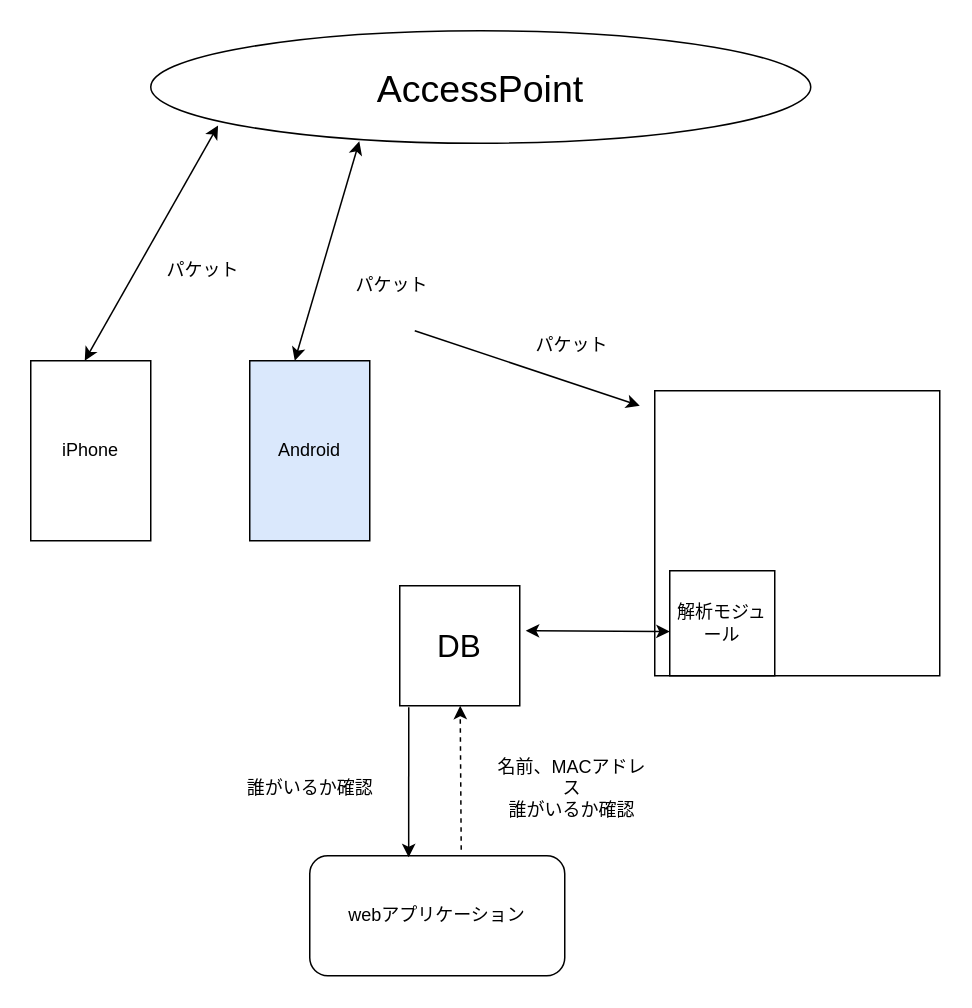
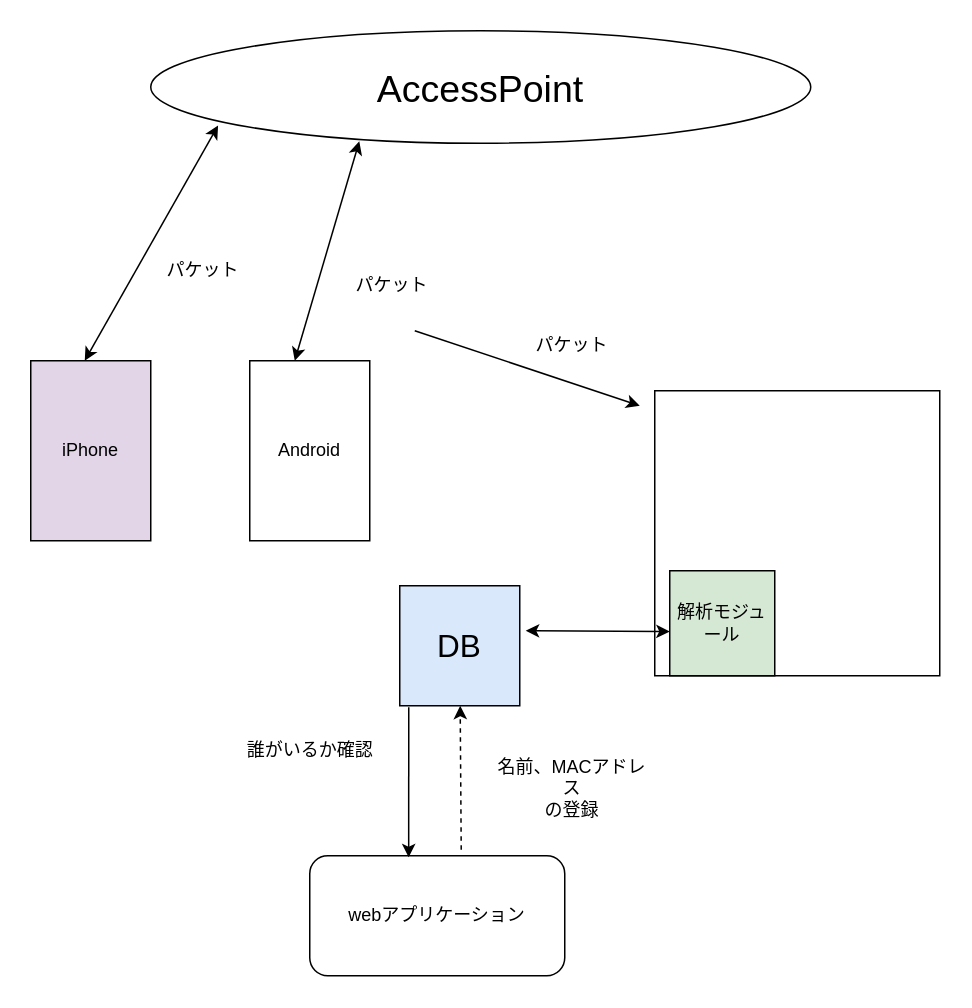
  <mxCell id="0" />
  <mxCell id="1" parent="0" />
  <mxCell id="2" value="&lt;font style=&quot;font-size: 25px&quot;&gt;AccessPoint&lt;/font&gt;" style="ellipse;whiteSpace=wrap;html=1;" parent="1" vertex="1"><mxGeometry x="100" y="20" width="440" height="75" as="geometry" /></mxCell>
- <mxCell id="3" value="iPhone" style="rounded=0;whiteSpace=wrap;html=1;" parent="1" vertex="1"><mxGeometry x="20" y="240" width="80" height="120" as="geometry" /></mxCell>
+ <mxCell id="3" value="iPhone" style="rounded=0;whiteSpace=wrap;html=1;fillColor=#e1d5e7;" parent="1" vertex="1"><mxGeometry x="20" y="240" width="80" height="120" as="geometry" /></mxCell>
  <mxCell id="4" value="" style="rounded=0;whiteSpace=wrap;html=1;align=center;" parent="1" vertex="1"><mxGeometry x="436" y="260" width="190" height="190" as="geometry" /></mxCell>
- <mxCell id="5" value="Android" style="rounded=0;whiteSpace=wrap;html=1;fillColor=#dae8fc;" parent="1" vertex="1"><mxGeometry x="166" y="240" width="80" height="120" as="geometry" /></mxCell>
+ <mxCell id="5" value="Android" style="rounded=0;whiteSpace=wrap;html=1;" parent="1" vertex="1"><mxGeometry x="166" y="240" width="80" height="120" as="geometry" /></mxCell>
  <mxCell id="6" value="" style="endArrow=classic;startArrow=classic;html=1;entryX=0.102;entryY=0.842;entryDx=0;entryDy=0;entryPerimeter=0;" parent="1" target="2" edge="1"><mxGeometry width="50" height="50" relative="1" as="geometry"><mxPoint x="56" y="240" as="sourcePoint" /><mxPoint x="106" y="190" as="targetPoint" /></mxGeometry></mxCell>
  <mxCell id="7" value="" style="endArrow=classic;startArrow=classic;html=1;entryX=0.316;entryY=0.983;entryDx=0;entryDy=0;entryPerimeter=0;" parent="1" target="2" edge="1"><mxGeometry width="50" height="50" relative="1" as="geometry"><mxPoint x="196" y="240" as="sourcePoint" /><mxPoint x="246" y="190" as="targetPoint" /></mxGeometry></mxCell>
  <mxCell id="8" value="パケット" style="text;html=1;strokeColor=none;fillColor=none;align=center;verticalAlign=middle;whiteSpace=wrap;rounded=0;" parent="1" vertex="1"><mxGeometry x="226" y="170" width="70" height="40" as="geometry" /></mxCell>
  <mxCell id="9" value="パケット" style="text;html=1;strokeColor=none;fillColor=none;align=center;verticalAlign=middle;whiteSpace=wrap;rounded=0;" parent="1" vertex="1"><mxGeometry x="100" y="160" width="70" height="40" as="geometry" /></mxCell>
  <mxCell id="10" value="パケット" style="text;html=1;strokeColor=none;fillColor=none;align=center;verticalAlign=middle;whiteSpace=wrap;rounded=0;" parent="1" vertex="1"><mxGeometry x="346" y="210" width="70" height="40" as="geometry" /></mxCell>
  <mxCell id="11" value="" style="endArrow=classic;startArrow=classic;html=1;exitX=1.05;exitY=0.375;exitDx=0;exitDy=0;exitPerimeter=0;" parent="1" source="19" edge="1"><mxGeometry width="50" height="50" relative="1" as="geometry"><mxPoint x="416" y="420" as="sourcePoint" /><mxPoint x="446" y="420.5" as="targetPoint" /></mxGeometry></mxCell>
  <mxCell id="12" value="webアプリケーション" style="whiteSpace=wrap;html=1;rounded=1;" parent="1" vertex="1"><mxGeometry x="206" y="570" width="170" height="80" as="geometry" /></mxCell>
  <mxCell id="13" value="" style="endArrow=classic;html=1;exitX=0.594;exitY=-0.05;exitDx=0;exitDy=0;exitPerimeter=0;dashed=1;" parent="1" source="12" target="19" edge="1"><mxGeometry width="50" height="50" relative="1" as="geometry"><mxPoint x="608" y="570" as="sourcePoint" /><mxPoint x="608" y="454" as="targetPoint" /></mxGeometry></mxCell>
- <mxCell id="14" value="名前、MACアドレス&lt;br&gt;誰がいるか確認" style="text;html=1;strokeColor=none;fillColor=none;align=center;verticalAlign=middle;whiteSpace=wrap;rounded=0;" parent="1" vertex="1"><mxGeometry x="326" y="490" width="110" height="70" as="geometry" /></mxCell>
+ <mxCell id="14" value="名前、MACアドレス&lt;br&gt;の登録" style="text;html=1;strokeColor=none;fillColor=none;align=center;verticalAlign=middle;whiteSpace=wrap;rounded=0;" parent="1" vertex="1"><mxGeometry x="326" y="490" width="110" height="70" as="geometry" /></mxCell>
  <mxCell id="15" value="" style="endArrow=classic;html=1;entryX=0.388;entryY=0.013;entryDx=0;entryDy=0;entryPerimeter=0;" parent="1" target="12" edge="1"><mxGeometry width="50" height="50" relative="1" as="geometry"><mxPoint x="272" y="471" as="sourcePoint" /><mxPoint x="566" y="600" as="targetPoint" /></mxGeometry></mxCell>
- <mxCell id="16" value="誰がいるか確認" style="text;html=1;strokeColor=none;fillColor=none;align=center;verticalAlign=middle;whiteSpace=wrap;rounded=0;" parent="1" vertex="1"><mxGeometry x="158.5" y="515" width="95" height="20" as="geometry" /></mxCell>
+ <mxCell id="16" value="誰がいるか確認" style="text;html=1;strokeColor=none;fillColor=none;align=center;verticalAlign=middle;whiteSpace=wrap;rounded=0;" parent="1" vertex="1"><mxGeometry x="158.5" y="490" width="95" height="20" as="geometry" /></mxCell>
  <mxCell id="17" value="" style="endArrow=classic;html=1;" parent="1" edge="1"><mxGeometry width="50" height="50" relative="1" as="geometry"><mxPoint x="276" y="220" as="sourcePoint" /><mxPoint x="426" y="270" as="targetPoint" /></mxGeometry></mxCell>
- <mxCell id="18" value="解析モジュール" style="whiteSpace=wrap;html=1;aspect=fixed;" parent="1" vertex="1"><mxGeometry x="446" y="380" width="70" height="70" as="geometry" /></mxCell>
- <mxCell id="19" value="&lt;font style=&quot;font-size: 21px&quot;&gt;DB&lt;/font&gt;" style="whiteSpace=wrap;html=1;aspect=fixed;" parent="1" vertex="1"><mxGeometry x="266" y="390" width="80" height="80" as="geometry" /></mxCell>
+ <mxCell id="18" value="解析モジュール" style="whiteSpace=wrap;html=1;aspect=fixed;fillColor=#d5e8d4;" parent="1" vertex="1"><mxGeometry x="446" y="380" width="70" height="70" as="geometry" /></mxCell>
+ <mxCell id="19" value="&lt;font style=&quot;font-size: 21px&quot;&gt;DB&lt;/font&gt;" style="whiteSpace=wrap;html=1;aspect=fixed;fillColor=#dae8fc;" parent="1" vertex="1"><mxGeometry x="266" y="390" width="80" height="80" as="geometry" /></mxCell>
